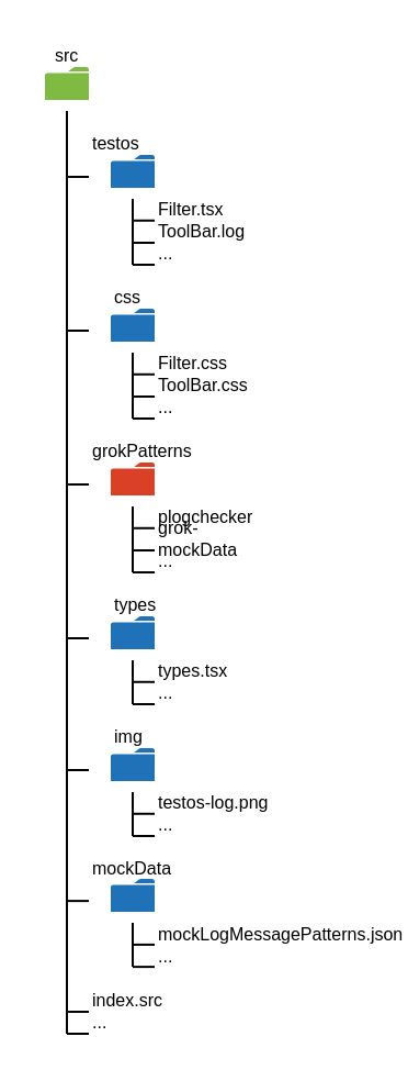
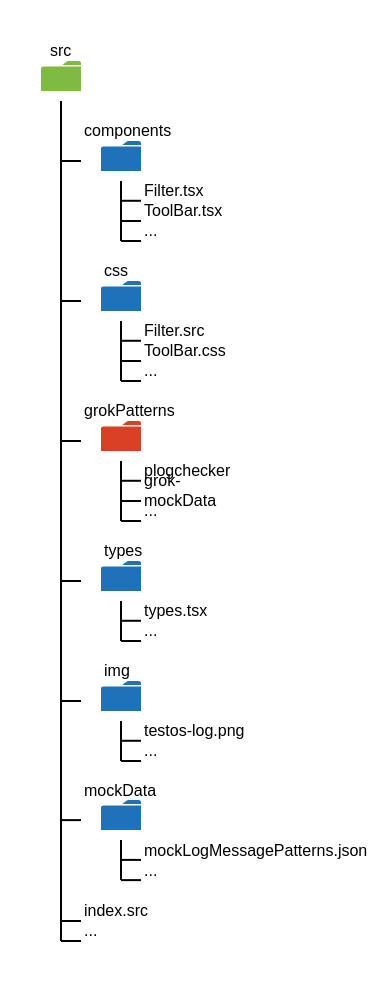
  <mxCell id="0" />
  <mxCell id="1" parent="0" />
  <mxCell id="2" value="" style="endArrow=none;html=1;rounded=0;" edge="1" parent="1"><mxGeometry width="50" height="50" relative="1" as="geometry"><mxPoint x="30" y="470" as="sourcePoint" /><mxPoint x="30" y="50" as="targetPoint" /></mxGeometry></mxCell>
  <mxCell id="3" value="" style="sketch=0;pointerEvents=1;shadow=0;dashed=0;html=1;strokeColor=none;labelPosition=center;verticalLabelPosition=bottom;verticalAlign=top;outlineConnect=0;align=center;shape=mxgraph.office.concepts.folder;fillColor=#7FBA42;" vertex="1" parent="1"><mxGeometry x="20" y="30" width="20" height="15" as="geometry" /></mxCell>
  <mxCell id="4" value="" style="sketch=0;pointerEvents=1;shadow=0;dashed=0;html=1;strokeColor=none;labelPosition=center;verticalLabelPosition=bottom;verticalAlign=top;outlineConnect=0;align=center;shape=mxgraph.office.concepts.folder;fillColor=#DA4026;" vertex="1" parent="1"><mxGeometry x="50" y="210" width="20" height="15" as="geometry" /></mxCell>
  <mxCell id="5" value="" style="sketch=0;pointerEvents=1;shadow=0;dashed=0;html=1;strokeColor=none;labelPosition=center;verticalLabelPosition=bottom;verticalAlign=top;outlineConnect=0;align=center;shape=mxgraph.office.concepts.folder;fillColor=#2072B8;" vertex="1" parent="1"><mxGeometry x="50" y="70" width="20" height="15" as="geometry" /></mxCell>
  <mxCell id="6" value="" style="endArrow=none;html=1;rounded=0;" edge="1" parent="1"><mxGeometry width="50" height="50" relative="1" as="geometry"><mxPoint x="40" y="80" as="sourcePoint" /><mxPoint x="30" y="80" as="targetPoint" /></mxGeometry></mxCell>
  <mxCell id="7" value="" style="endArrow=none;html=1;rounded=0;" edge="1" parent="1"><mxGeometry width="50" height="50" relative="1" as="geometry"><mxPoint x="60" y="120" as="sourcePoint" /><mxPoint x="60" y="90" as="targetPoint" /></mxGeometry></mxCell>
  <mxCell id="8" value="Filter.tsx" style="text;html=1;strokeColor=none;fillColor=none;align=left;verticalAlign=middle;whiteSpace=wrap;rounded=0;fontSize=8;" vertex="1" parent="1"><mxGeometry x="70" y="90" width="40" height="10" as="geometry" /></mxCell>
- <mxCell id="9" value="ToolBar.log" style="text;html=1;strokeColor=none;fillColor=none;align=left;verticalAlign=middle;whiteSpace=wrap;rounded=0;fontSize=8;" vertex="1" parent="1"><mxGeometry x="70" y="100" width="40" height="10" as="geometry" /></mxCell>
+ <mxCell id="9" value="ToolBar.tsx" style="text;html=1;strokeColor=none;fillColor=none;align=left;verticalAlign=middle;whiteSpace=wrap;rounded=0;fontSize=8;" vertex="1" parent="1"><mxGeometry x="70" y="100" width="40" height="10" as="geometry" /></mxCell>
  <mxCell id="10" value="..." style="text;html=1;strokeColor=none;fillColor=none;align=left;verticalAlign=middle;whiteSpace=wrap;rounded=0;fontSize=8;" vertex="1" parent="1"><mxGeometry x="70" y="110" width="40" height="10" as="geometry" /></mxCell>
  <mxCell id="11" value="" style="endArrow=none;html=1;rounded=0;exitX=0;exitY=1;exitDx=0;exitDy=0;" edge="1" parent="1" source="9"><mxGeometry width="50" height="50" relative="1" as="geometry"><mxPoint x="40" y="150" as="sourcePoint" /><mxPoint x="60" y="110" as="targetPoint" /></mxGeometry></mxCell>
  <mxCell id="12" value="" style="endArrow=none;html=1;rounded=0;exitX=0;exitY=1;exitDx=0;exitDy=0;" edge="1" parent="1"><mxGeometry width="50" height="50" relative="1" as="geometry"><mxPoint x="70" y="99.89" as="sourcePoint" /><mxPoint x="60" y="99.89" as="targetPoint" /></mxGeometry></mxCell>
  <mxCell id="13" value="" style="endArrow=none;html=1;rounded=0;exitX=0;exitY=1;exitDx=0;exitDy=0;" edge="1" parent="1"><mxGeometry width="50" height="50" relative="1" as="geometry"><mxPoint x="70" y="120" as="sourcePoint" /><mxPoint x="60" y="120" as="targetPoint" /></mxGeometry></mxCell>
- <mxCell id="14" value="testos" style="text;html=1;strokeColor=none;fillColor=none;align=left;verticalAlign=middle;whiteSpace=wrap;rounded=0;fontSize=8;" vertex="1" parent="1"><mxGeometry x="40" y="60" width="50" height="10" as="geometry" /></mxCell>
+ <mxCell id="14" value="components" style="text;html=1;strokeColor=none;fillColor=none;align=left;verticalAlign=middle;whiteSpace=wrap;rounded=0;fontSize=8;" vertex="1" parent="1"><mxGeometry x="40" y="60" width="50" height="10" as="geometry" /></mxCell>
  <mxCell id="15" value="src" style="text;html=1;strokeColor=none;fillColor=none;align=left;verticalAlign=middle;whiteSpace=wrap;rounded=0;fontSize=8;" vertex="1" parent="1"><mxGeometry x="22.5" y="20" width="15" height="10" as="geometry" /></mxCell>
  <mxCell id="16" value="" style="sketch=0;pointerEvents=1;shadow=0;dashed=0;html=1;strokeColor=none;labelPosition=center;verticalLabelPosition=bottom;verticalAlign=top;outlineConnect=0;align=center;shape=mxgraph.office.concepts.folder;fillColor=#2072B8;" vertex="1" parent="1"><mxGeometry x="50" y="140" width="20" height="15" as="geometry" /></mxCell>
  <mxCell id="17" value="" style="endArrow=none;html=1;rounded=0;" edge="1" parent="1"><mxGeometry width="50" height="50" relative="1" as="geometry"><mxPoint x="40" y="150" as="sourcePoint" /><mxPoint x="30" y="150" as="targetPoint" /></mxGeometry></mxCell>
  <mxCell id="18" value="" style="endArrow=none;html=1;rounded=0;" edge="1" parent="1"><mxGeometry width="50" height="50" relative="1" as="geometry"><mxPoint x="60" y="190" as="sourcePoint" /><mxPoint x="60" y="160" as="targetPoint" /></mxGeometry></mxCell>
- <mxCell id="19" value="Filter.css" style="text;html=1;strokeColor=none;fillColor=none;align=left;verticalAlign=middle;whiteSpace=wrap;rounded=0;fontSize=8;" vertex="1" parent="1"><mxGeometry x="70" y="160" width="40" height="10" as="geometry" /></mxCell>
+ <mxCell id="19" value="Filter.src" style="text;html=1;strokeColor=none;fillColor=none;align=left;verticalAlign=middle;whiteSpace=wrap;rounded=0;fontSize=8;" vertex="1" parent="1"><mxGeometry x="70" y="160" width="40" height="10" as="geometry" /></mxCell>
  <mxCell id="20" value="ToolBar.css" style="text;html=1;strokeColor=none;fillColor=none;align=left;verticalAlign=middle;whiteSpace=wrap;rounded=0;fontSize=8;" vertex="1" parent="1"><mxGeometry x="70" y="170" width="40" height="10" as="geometry" /></mxCell>
  <mxCell id="21" value="..." style="text;html=1;strokeColor=none;fillColor=none;align=left;verticalAlign=middle;whiteSpace=wrap;rounded=0;fontSize=8;" vertex="1" parent="1"><mxGeometry x="70" y="180" width="40" height="10" as="geometry" /></mxCell>
  <mxCell id="22" value="" style="endArrow=none;html=1;rounded=0;exitX=0;exitY=1;exitDx=0;exitDy=0;" edge="1" parent="1" source="20"><mxGeometry width="50" height="50" relative="1" as="geometry"><mxPoint x="40" y="220" as="sourcePoint" /><mxPoint x="60" y="180" as="targetPoint" /></mxGeometry></mxCell>
  <mxCell id="23" value="" style="endArrow=none;html=1;rounded=0;exitX=0;exitY=1;exitDx=0;exitDy=0;" edge="1" parent="1"><mxGeometry width="50" height="50" relative="1" as="geometry"><mxPoint x="70" y="169.89" as="sourcePoint" /><mxPoint x="60" y="169.89" as="targetPoint" /></mxGeometry></mxCell>
  <mxCell id="24" value="" style="endArrow=none;html=1;rounded=0;exitX=0;exitY=1;exitDx=0;exitDy=0;" edge="1" parent="1"><mxGeometry width="50" height="50" relative="1" as="geometry"><mxPoint x="70" y="190" as="sourcePoint" /><mxPoint x="60" y="190" as="targetPoint" /></mxGeometry></mxCell>
  <mxCell id="25" value="css" style="text;html=1;strokeColor=none;fillColor=none;align=left;verticalAlign=middle;whiteSpace=wrap;rounded=0;fontSize=8;" vertex="1" parent="1"><mxGeometry x="50" y="130" width="20" height="10" as="geometry" /></mxCell>
  <mxCell id="26" value="" style="endArrow=none;html=1;rounded=0;" edge="1" parent="1"><mxGeometry width="50" height="50" relative="1" as="geometry"><mxPoint x="40" y="220" as="sourcePoint" /><mxPoint x="30" y="220" as="targetPoint" /></mxGeometry></mxCell>
  <mxCell id="27" value="" style="endArrow=none;html=1;rounded=0;" edge="1" parent="1"><mxGeometry width="50" height="50" relative="1" as="geometry"><mxPoint x="60" y="260" as="sourcePoint" /><mxPoint x="60" y="230" as="targetPoint" /></mxGeometry></mxCell>
  <mxCell id="28" value="plogchecker" style="text;html=1;strokeColor=none;fillColor=none;align=left;verticalAlign=middle;whiteSpace=wrap;rounded=0;fontSize=8;" vertex="1" parent="1"><mxGeometry x="70" y="230" width="40" height="10" as="geometry" /></mxCell>
  <mxCell id="29" value="grok-mockData" style="text;html=1;strokeColor=none;fillColor=none;align=left;verticalAlign=middle;whiteSpace=wrap;rounded=0;fontSize=8;" vertex="1" parent="1"><mxGeometry x="70" y="240" width="50" height="10" as="geometry" /></mxCell>
  <mxCell id="30" value="..." style="text;html=1;strokeColor=none;fillColor=none;align=left;verticalAlign=middle;whiteSpace=wrap;rounded=0;fontSize=8;" vertex="1" parent="1"><mxGeometry x="70" y="250" width="40" height="10" as="geometry" /></mxCell>
  <mxCell id="31" value="" style="endArrow=none;html=1;rounded=0;exitX=0;exitY=1;exitDx=0;exitDy=0;" edge="1" parent="1" source="29"><mxGeometry width="50" height="50" relative="1" as="geometry"><mxPoint x="40" y="290" as="sourcePoint" /><mxPoint x="60" y="250" as="targetPoint" /></mxGeometry></mxCell>
  <mxCell id="32" value="" style="endArrow=none;html=1;rounded=0;exitX=0;exitY=1;exitDx=0;exitDy=0;" edge="1" parent="1"><mxGeometry width="50" height="50" relative="1" as="geometry"><mxPoint x="70" y="239.89" as="sourcePoint" /><mxPoint x="60" y="239.89" as="targetPoint" /></mxGeometry></mxCell>
  <mxCell id="33" value="" style="endArrow=none;html=1;rounded=0;exitX=0;exitY=1;exitDx=0;exitDy=0;" edge="1" parent="1"><mxGeometry width="50" height="50" relative="1" as="geometry"><mxPoint x="70" y="260" as="sourcePoint" /><mxPoint x="60" y="260" as="targetPoint" /></mxGeometry></mxCell>
  <mxCell id="34" value="grokPatterns" style="text;html=1;strokeColor=none;fillColor=none;align=left;verticalAlign=middle;whiteSpace=wrap;rounded=0;fontSize=8;" vertex="1" parent="1"><mxGeometry x="40" y="200" width="50" height="10" as="geometry" /></mxCell>
  <mxCell id="35" value="" style="sketch=0;pointerEvents=1;shadow=0;dashed=0;html=1;strokeColor=none;labelPosition=center;verticalLabelPosition=bottom;verticalAlign=top;outlineConnect=0;align=center;shape=mxgraph.office.concepts.folder;fillColor=#2072B8;" vertex="1" parent="1"><mxGeometry x="50" y="280" width="20" height="15" as="geometry" /></mxCell>
  <mxCell id="36" value="" style="endArrow=none;html=1;rounded=0;" edge="1" parent="1"><mxGeometry width="50" height="50" relative="1" as="geometry"><mxPoint x="40" y="290" as="sourcePoint" /><mxPoint x="30" y="290" as="targetPoint" /></mxGeometry></mxCell>
  <mxCell id="37" value="" style="endArrow=none;html=1;rounded=0;" edge="1" parent="1"><mxGeometry width="50" height="50" relative="1" as="geometry"><mxPoint x="60" y="320" as="sourcePoint" /><mxPoint x="60" y="300" as="targetPoint" /></mxGeometry></mxCell>
  <mxCell id="38" value="types.tsx" style="text;html=1;strokeColor=none;fillColor=none;align=left;verticalAlign=middle;whiteSpace=wrap;rounded=0;fontSize=8;" vertex="1" parent="1"><mxGeometry x="70" y="300" width="40" height="10" as="geometry" /></mxCell>
  <mxCell id="39" value="" style="endArrow=none;html=1;rounded=0;exitX=0;exitY=1;exitDx=0;exitDy=0;" edge="1" parent="1"><mxGeometry width="50" height="50" relative="1" as="geometry"><mxPoint x="70" y="320" as="sourcePoint" /><mxPoint x="60" y="320" as="targetPoint" /></mxGeometry></mxCell>
  <mxCell id="40" value="" style="endArrow=none;html=1;rounded=0;exitX=0;exitY=1;exitDx=0;exitDy=0;" edge="1" parent="1"><mxGeometry width="50" height="50" relative="1" as="geometry"><mxPoint x="70" y="309.89" as="sourcePoint" /><mxPoint x="60" y="309.89" as="targetPoint" /></mxGeometry></mxCell>
  <mxCell id="41" value="types" style="text;html=1;strokeColor=none;fillColor=none;align=left;verticalAlign=middle;whiteSpace=wrap;rounded=0;fontSize=8;" vertex="1" parent="1"><mxGeometry x="50" y="270" width="20" height="10" as="geometry" /></mxCell>
  <mxCell id="42" value="..." style="text;html=1;strokeColor=none;fillColor=none;align=left;verticalAlign=middle;whiteSpace=wrap;rounded=0;fontSize=8;" vertex="1" parent="1"><mxGeometry x="40" y="460" width="40" height="10" as="geometry" /></mxCell>
  <mxCell id="43" value="" style="endArrow=none;html=1;rounded=0;" edge="1" parent="1"><mxGeometry width="50" height="50" relative="1" as="geometry"><mxPoint x="40" y="460" as="sourcePoint" /><mxPoint x="30" y="460" as="targetPoint" /></mxGeometry></mxCell>
  <mxCell id="44" value="index.src" style="text;html=1;strokeColor=none;fillColor=none;align=left;verticalAlign=middle;whiteSpace=wrap;rounded=0;fontSize=8;" vertex="1" parent="1"><mxGeometry x="40" y="450" width="40" height="10" as="geometry" /></mxCell>
  <mxCell id="45" value="" style="endArrow=none;html=1;rounded=0;exitX=0;exitY=1;exitDx=0;exitDy=0;" edge="1" parent="1"><mxGeometry width="50" height="50" relative="1" as="geometry"><mxPoint x="40" y="470" as="sourcePoint" /><mxPoint x="30" y="470" as="targetPoint" /></mxGeometry></mxCell>
  <mxCell id="46" value="..." style="text;html=1;strokeColor=none;fillColor=none;align=left;verticalAlign=middle;whiteSpace=wrap;rounded=0;fontSize=8;" vertex="1" parent="1"><mxGeometry x="70" y="310" width="40" height="10" as="geometry" /></mxCell>
  <mxCell id="47" value="" style="sketch=0;pointerEvents=1;shadow=0;dashed=0;html=1;strokeColor=none;labelPosition=center;verticalLabelPosition=bottom;verticalAlign=top;outlineConnect=0;align=center;shape=mxgraph.office.concepts.folder;fillColor=#2072B8;" vertex="1" parent="1"><mxGeometry x="50" y="340" width="20" height="15" as="geometry" /></mxCell>
  <mxCell id="48" value="" style="endArrow=none;html=1;rounded=0;" edge="1" parent="1"><mxGeometry width="50" height="50" relative="1" as="geometry"><mxPoint x="40" y="350" as="sourcePoint" /><mxPoint x="30" y="350" as="targetPoint" /></mxGeometry></mxCell>
  <mxCell id="49" value="" style="endArrow=none;html=1;rounded=0;" edge="1" parent="1"><mxGeometry width="50" height="50" relative="1" as="geometry"><mxPoint x="60" y="380" as="sourcePoint" /><mxPoint x="60" y="360" as="targetPoint" /></mxGeometry></mxCell>
  <mxCell id="50" value="testos-log.png" style="text;html=1;strokeColor=none;fillColor=none;align=left;verticalAlign=middle;whiteSpace=wrap;rounded=0;fontSize=8;" vertex="1" parent="1"><mxGeometry x="70" y="360" width="60" height="10" as="geometry" /></mxCell>
  <mxCell id="51" value="" style="endArrow=none;html=1;rounded=0;exitX=0;exitY=1;exitDx=0;exitDy=0;" edge="1" parent="1"><mxGeometry width="50" height="50" relative="1" as="geometry"><mxPoint x="70" y="380" as="sourcePoint" /><mxPoint x="60" y="380" as="targetPoint" /></mxGeometry></mxCell>
  <mxCell id="52" value="" style="endArrow=none;html=1;rounded=0;exitX=0;exitY=1;exitDx=0;exitDy=0;" edge="1" parent="1"><mxGeometry width="50" height="50" relative="1" as="geometry"><mxPoint x="70" y="369.89" as="sourcePoint" /><mxPoint x="60" y="369.89" as="targetPoint" /></mxGeometry></mxCell>
  <mxCell id="53" value="img" style="text;html=1;strokeColor=none;fillColor=none;align=left;verticalAlign=middle;whiteSpace=wrap;rounded=0;fontSize=8;" vertex="1" parent="1"><mxGeometry x="50" y="330" width="20" height="10" as="geometry" /></mxCell>
  <mxCell id="54" value="..." style="text;html=1;strokeColor=none;fillColor=none;align=left;verticalAlign=middle;whiteSpace=wrap;rounded=0;fontSize=8;" vertex="1" parent="1"><mxGeometry x="70" y="370" width="40" height="10" as="geometry" /></mxCell>
  <mxCell id="55" value="" style="sketch=0;pointerEvents=1;shadow=0;dashed=0;html=1;strokeColor=none;labelPosition=center;verticalLabelPosition=bottom;verticalAlign=top;outlineConnect=0;align=center;shape=mxgraph.office.concepts.folder;fillColor=#2072B8;" vertex="1" parent="1"><mxGeometry x="50" y="399.56" width="20" height="15" as="geometry" /></mxCell>
  <mxCell id="56" value="" style="endArrow=none;html=1;rounded=0;" edge="1" parent="1"><mxGeometry width="50" height="50" relative="1" as="geometry"><mxPoint x="40" y="409.56" as="sourcePoint" /><mxPoint x="30" y="409.56" as="targetPoint" /></mxGeometry></mxCell>
  <mxCell id="57" value="" style="endArrow=none;html=1;rounded=0;" edge="1" parent="1"><mxGeometry width="50" height="50" relative="1" as="geometry"><mxPoint x="60" y="439.56" as="sourcePoint" /><mxPoint x="60" y="419.56" as="targetPoint" /></mxGeometry></mxCell>
  <mxCell id="58" value="mockLogMessagePatterns.json" style="text;html=1;strokeColor=none;fillColor=none;align=left;verticalAlign=middle;whiteSpace=wrap;rounded=0;fontSize=8;" vertex="1" parent="1"><mxGeometry x="70" y="419.56" width="60" height="10" as="geometry" /></mxCell>
  <mxCell id="59" value="" style="endArrow=none;html=1;rounded=0;exitX=0;exitY=1;exitDx=0;exitDy=0;" edge="1" parent="1"><mxGeometry width="50" height="50" relative="1" as="geometry"><mxPoint x="70" y="439.56" as="sourcePoint" /><mxPoint x="60" y="439.56" as="targetPoint" /></mxGeometry></mxCell>
  <mxCell id="60" value="" style="endArrow=none;html=1;rounded=0;exitX=0;exitY=1;exitDx=0;exitDy=0;" edge="1" parent="1"><mxGeometry width="50" height="50" relative="1" as="geometry"><mxPoint x="70" y="429.45" as="sourcePoint" /><mxPoint x="60" y="429.45" as="targetPoint" /></mxGeometry></mxCell>
  <mxCell id="61" value="mockData" style="text;html=1;strokeColor=none;fillColor=none;align=left;verticalAlign=middle;whiteSpace=wrap;rounded=0;fontSize=8;" vertex="1" parent="1"><mxGeometry x="40" y="389.56" width="40" height="10" as="geometry" /></mxCell>
  <mxCell id="62" value="..." style="text;html=1;strokeColor=none;fillColor=none;align=left;verticalAlign=middle;whiteSpace=wrap;rounded=0;fontSize=8;" vertex="1" parent="1"><mxGeometry x="70" y="429.56" width="40" height="10" as="geometry" /></mxCell>
